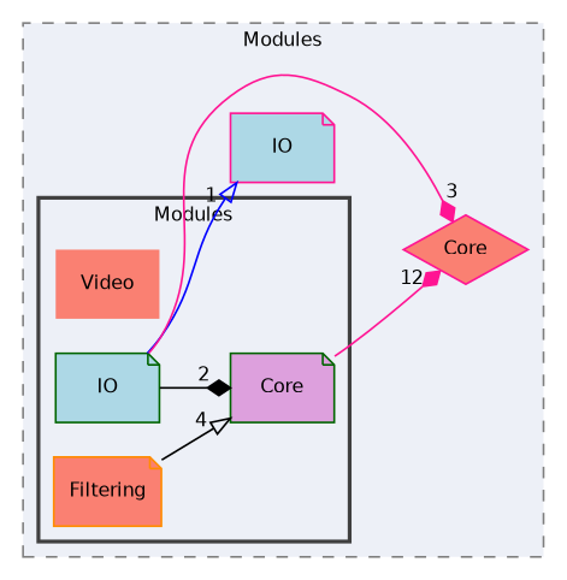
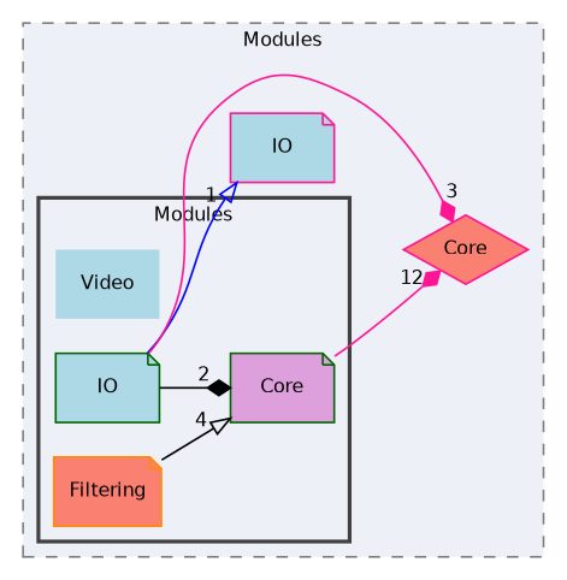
  digraph {
    compound=true
    rankdir=LR
    node [fontname=Helvetica fontsize=10 shape=note style="filled," fillcolor=salmon color=darkgreen]
    edge [fontname=Helvetica fontsize=10 labeldistance=1.5 labelfontname=Helvetica labelfontsize=10 color=deeppink arrowhead=diamond]
-   n1 [label=Video shape=plaintext style=filled]
+   n1 [label=Video shape=plaintext style=filled fillcolor=lightblue]
    n2 [fillcolor=plum label=Core]
    n3 [color=darkorange label=Filtering]
    n4 [fillcolor=lightblue label=IO]
    n5 [color=deeppink fillcolor=lightblue label=IO]
    n6 [color=deeppink label=Core shape=diamond]
    subgraph cluster_1 {
      bgcolor="#edf0f7"
      fontname=Helvetica
      fontsize=10
      label=Modules
      pencolor=grey50
      style="filled,dashed,"
      n5
      n6
      subgraph cluster_2 {
        bgcolor="#edf0f7"
        fontname=Helvetica
        fontsize=10
        pencolor=grey25
        style="filled,bold,"
        n1
        n2
        n3
        n4
      }
    }
    n2 -> n6 [headlabel=12]
    n3 -> n2 [headlabel=4 color=black arrowhead=onormal]
    n4 -> n2 [headlabel=2 color=black]
    n4 -> n5 [headlabel=1 color=blue arrowhead=onormal]
    n4 -> n6 [headlabel=3]
  }
